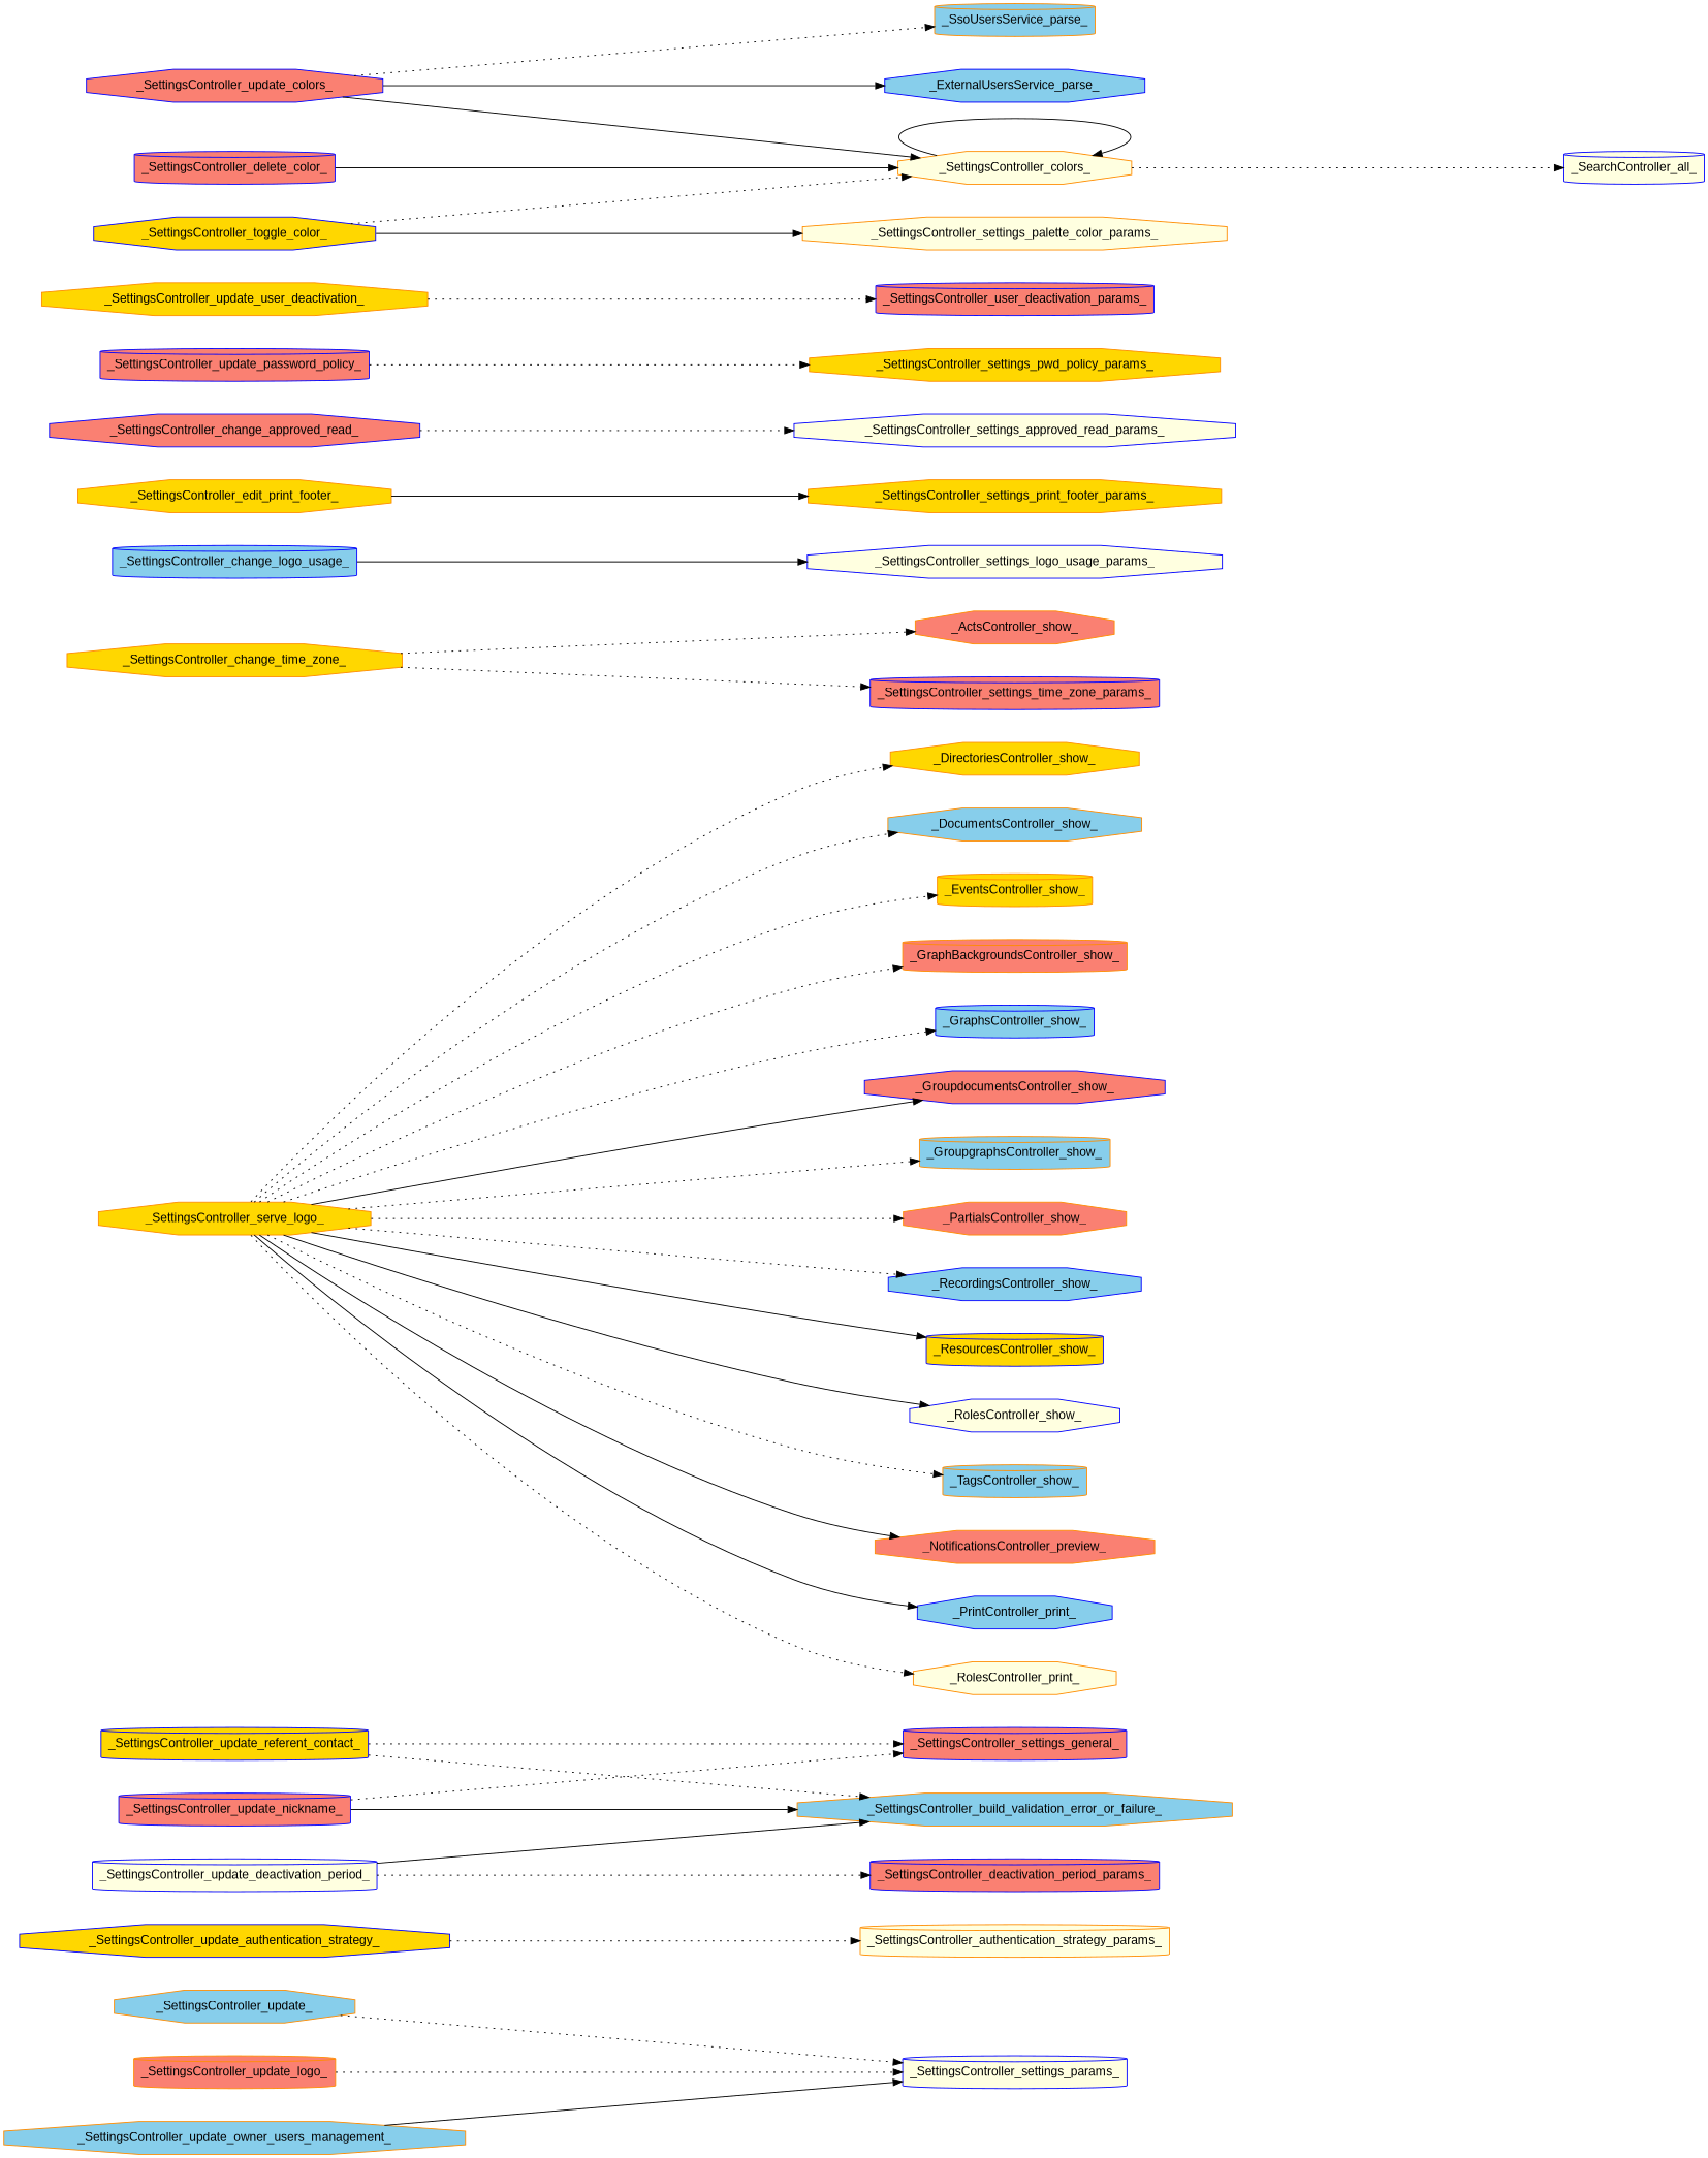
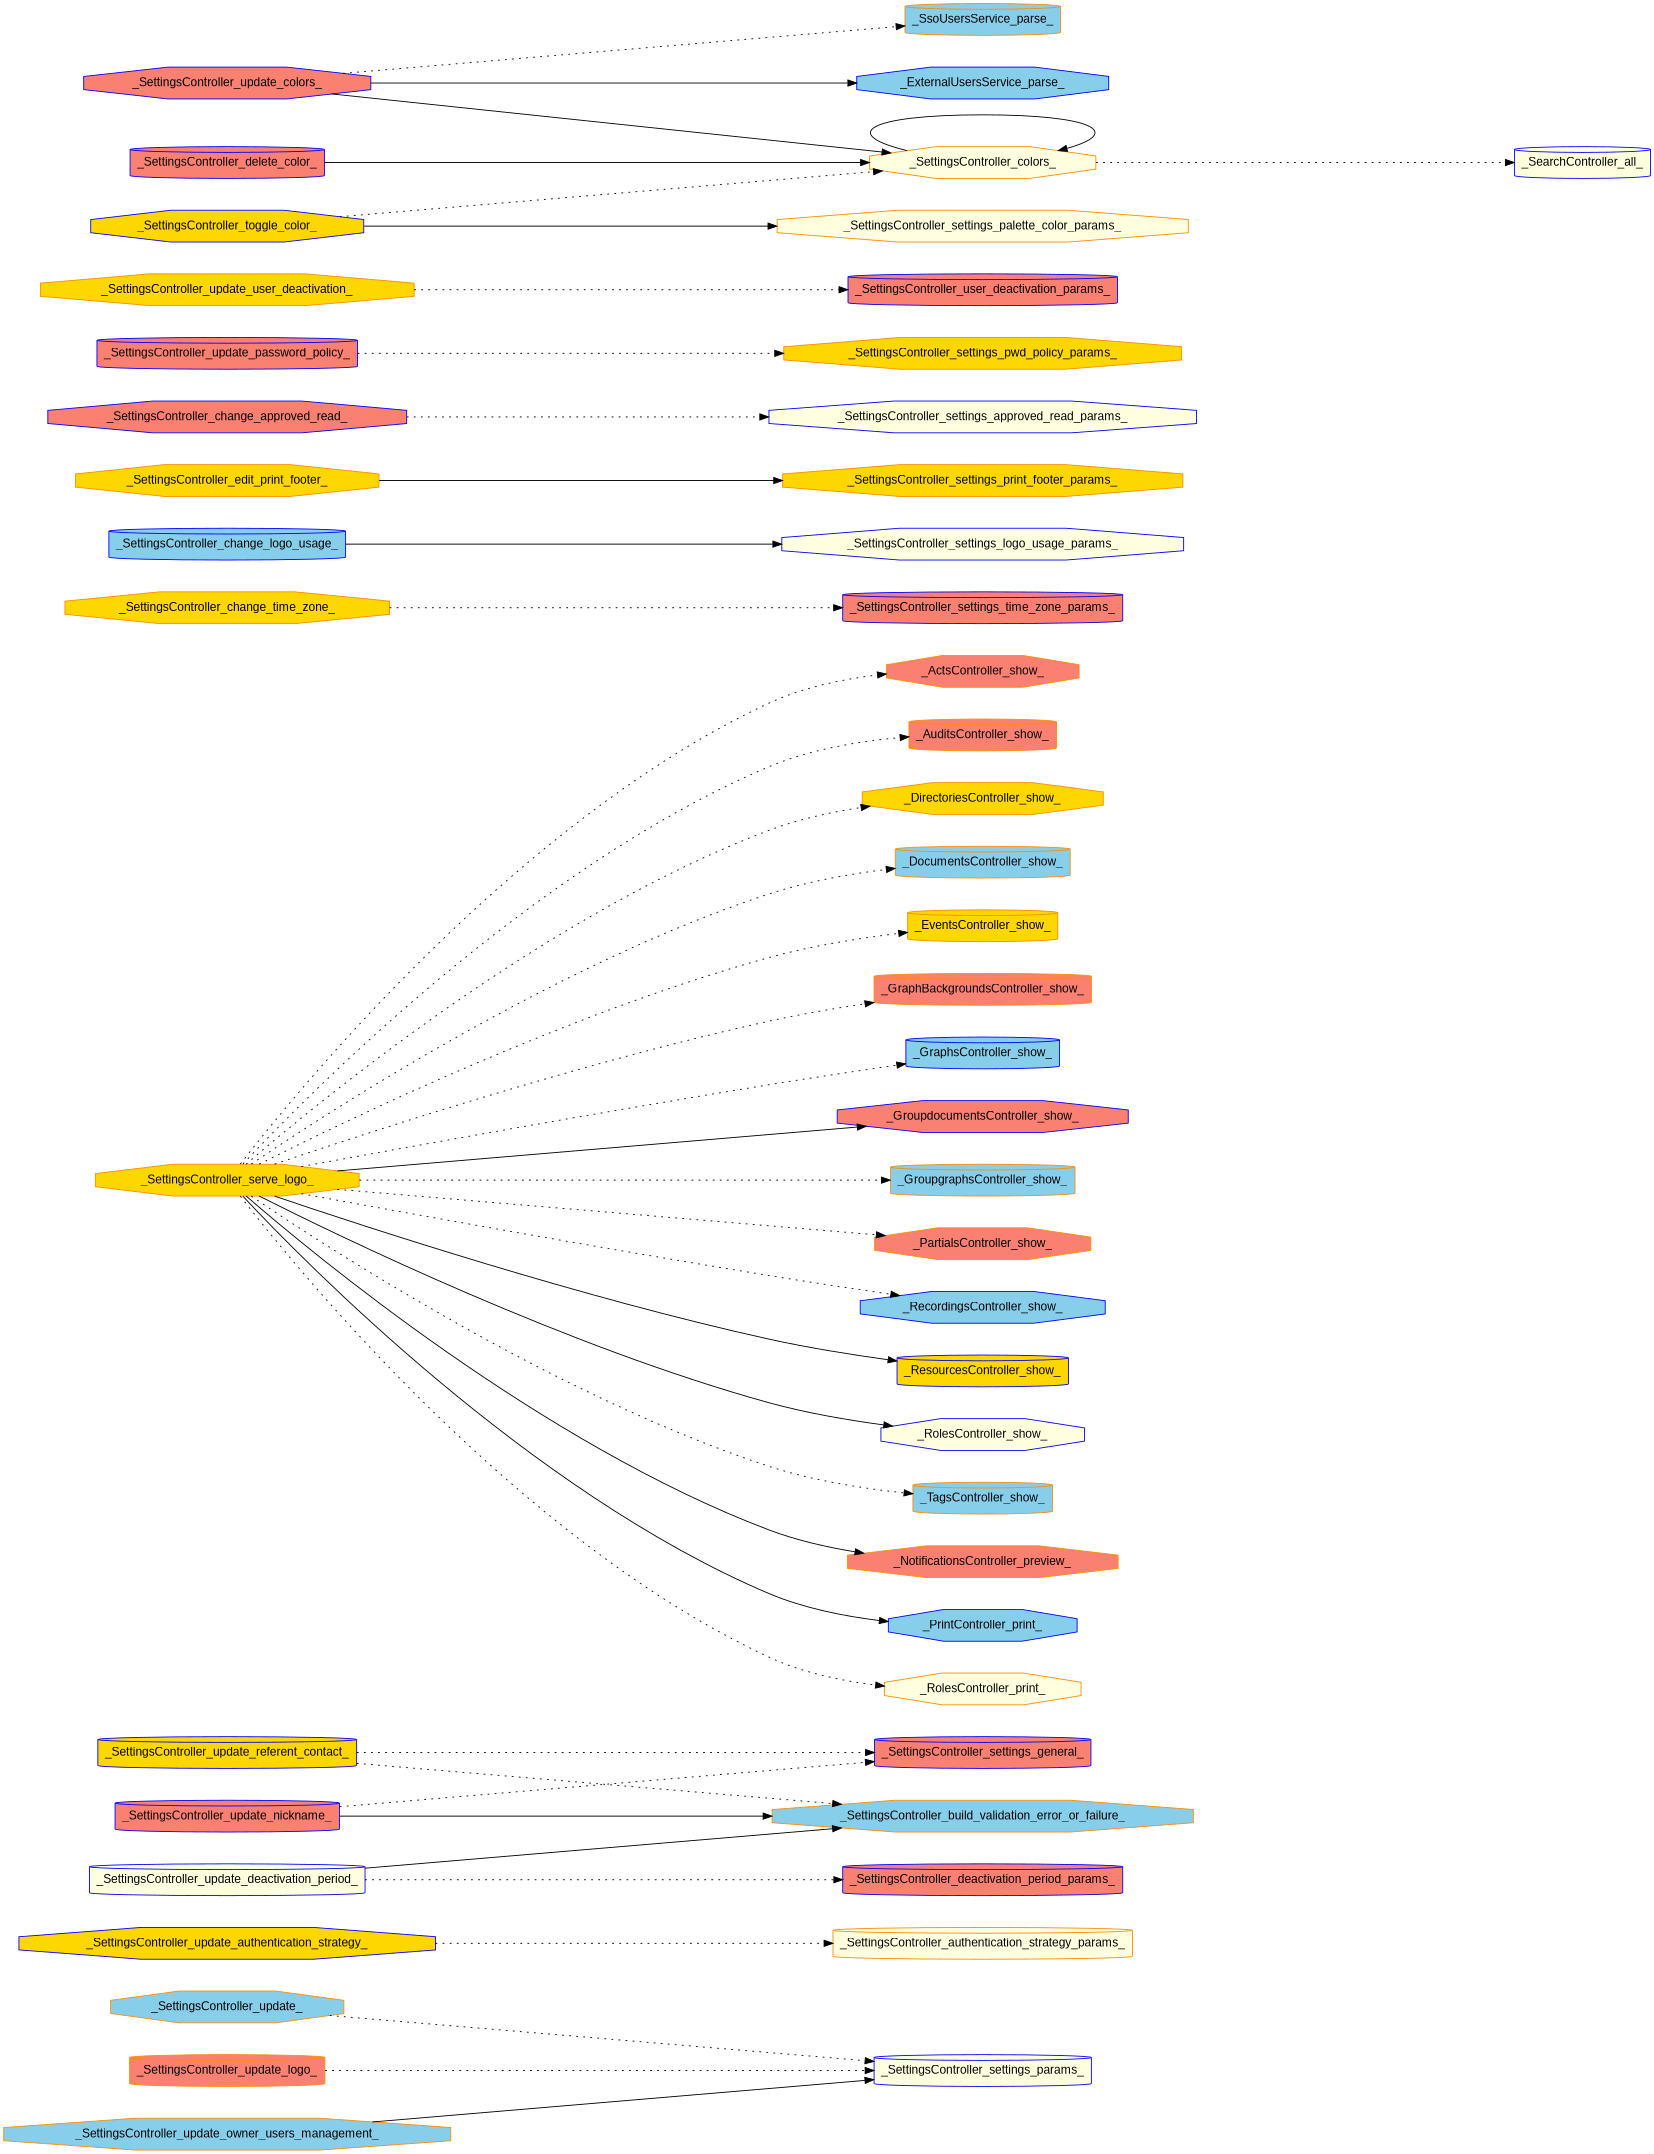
  digraph {
    nodesep=0.5
    rankdir=LR
    ranksep=5
    node [color=darkorange fillcolor=salmon fontname=Arial shape=octagon style=filled]
    edge [fontname=Arial style=dotted]
    _SettingsController_update_ [fillcolor=skyblue]
    _SettingsController_settings_params_ [color=blue fillcolor=lightyellow shape=cylinder]
    _SettingsController_update_authentication_strategy_ [color=blue fillcolor=gold]
    _SettingsController_authentication_strategy_params_ [fillcolor=lightyellow shape=cylinder]
    _SettingsController_update_logo_ [shape=cylinder]
    _SettingsController_update_nickname_ [color=blue shape=cylinder]
    _SettingsController_settings_general_ [color=blue shape=cylinder]
    _SettingsController_build_validation_error_or_failure_ [fillcolor=skyblue]
    _SettingsController_update_referent_contact_ [color=blue fillcolor=gold shape=cylinder]
    _SettingsController_serve_logo_ [fillcolor=gold]
    _ActsController_show_
+   _AuditsController_show_ [shape=cylinder]
    _DirectoriesController_show_ [fillcolor=gold]
-   _DocumentsController_show_ [fillcolor=skyblue]
+   _DocumentsController_show_ [fillcolor=skyblue shape=cylinder]
    _EventsController_show_ [fillcolor=gold shape=cylinder]
    _GraphBackgroundsController_show_ [shape=cylinder]
    _GraphsController_show_ [color=blue fillcolor=skyblue shape=cylinder]
    _GroupdocumentsController_show_ [color=blue]
    _GroupgraphsController_show_ [fillcolor=skyblue shape=cylinder]
    _PartialsController_show_
    _RecordingsController_show_ [color=blue fillcolor=skyblue]
    _ResourcesController_show_ [color=blue fillcolor=gold shape=cylinder]
    _RolesController_show_ [color=blue fillcolor=lightyellow]
    _TagsController_show_ [fillcolor=skyblue shape=cylinder]
    _NotificationsController_preview_
    _PrintController_print_ [color=blue fillcolor=skyblue]
    _RolesController_print_ [fillcolor=lightyellow]
    _SettingsController_change_time_zone_ [fillcolor=gold]
    _SettingsController_settings_time_zone_params_ [color=blue shape=cylinder]
    _SettingsController_change_logo_usage_ [color=blue fillcolor=skyblue shape=cylinder]
    _SettingsController_settings_logo_usage_params_ [color=blue fillcolor=lightyellow]
    _SettingsController_edit_print_footer_ [fillcolor=gold]
    _SettingsController_settings_print_footer_params_ [fillcolor=gold]
    _SettingsController_change_approved_read_ [color=blue]
    _SettingsController_settings_approved_read_params_ [color=blue fillcolor=lightyellow]
    _SettingsController_update_owner_users_management_ [fillcolor=skyblue]
    _SettingsController_update_password_policy_ [color=blue shape=cylinder]
    _SettingsController_settings_pwd_policy_params_ [fillcolor=gold]
    _SettingsController_update_user_deactivation_ [fillcolor=gold]
    _SettingsController_user_deactivation_params_ [color=blue shape=cylinder]
    _SettingsController_update_deactivation_period_ [color=blue fillcolor=lightyellow shape=cylinder]
    _SettingsController_deactivation_period_params_ [color=blue shape=cylinder]
    _SettingsController_update_colors_ [color=blue]
    _SettingsController_colors_ [fillcolor=lightyellow]
    _ExternalUsersService_parse_ [color=blue fillcolor=skyblue]
    _SsoUsersService_parse_ [fillcolor=skyblue shape=cylinder]
    _SearchController_all_ [color=blue fillcolor=lightyellow shape=cylinder]
    _SettingsController_toggle_color_ [color=blue fillcolor=gold]
    _SettingsController_settings_palette_color_params_ [fillcolor=lightyellow]
    _SettingsController_delete_color_ [color=blue shape=cylinder]
    _SettingsController_update_ -> _SettingsController_settings_params_
    _SettingsController_update_authentication_strategy_ -> _SettingsController_authentication_strategy_params_
    _SettingsController_update_logo_ -> _SettingsController_settings_params_
    _SettingsController_update_nickname_ -> _SettingsController_settings_general_
    _SettingsController_update_nickname_ -> _SettingsController_build_validation_error_or_failure_ [style=solid]
    _SettingsController_update_referent_contact_ -> _SettingsController_settings_general_
    _SettingsController_update_referent_contact_ -> _SettingsController_build_validation_error_or_failure_
-   _SettingsController_change_time_zone_ -> _ActsController_show_
+   _SettingsController_serve_logo_ -> _ActsController_show_
+   _SettingsController_serve_logo_ -> _AuditsController_show_
    _SettingsController_serve_logo_ -> _DirectoriesController_show_
    _SettingsController_serve_logo_ -> _DocumentsController_show_
    _SettingsController_serve_logo_ -> _EventsController_show_
    _SettingsController_serve_logo_ -> _GraphBackgroundsController_show_
    _SettingsController_serve_logo_ -> _GraphsController_show_
    _SettingsController_serve_logo_ -> _GroupdocumentsController_show_ [style=solid]
    _SettingsController_serve_logo_ -> _GroupgraphsController_show_
    _SettingsController_serve_logo_ -> _PartialsController_show_
    _SettingsController_serve_logo_ -> _RecordingsController_show_
    _SettingsController_serve_logo_ -> _ResourcesController_show_ [style=solid]
    _SettingsController_serve_logo_ -> _RolesController_show_ [style=solid]
    _SettingsController_serve_logo_ -> _TagsController_show_
    _SettingsController_serve_logo_ -> _NotificationsController_preview_ [style=solid]
    _SettingsController_serve_logo_ -> _PrintController_print_ [style=solid]
    _SettingsController_serve_logo_ -> _RolesController_print_
    _SettingsController_change_time_zone_ -> _SettingsController_settings_time_zone_params_
    _SettingsController_change_logo_usage_ -> _SettingsController_settings_logo_usage_params_ [style=solid]
    _SettingsController_edit_print_footer_ -> _SettingsController_settings_print_footer_params_ [style=solid]
    _SettingsController_change_approved_read_ -> _SettingsController_settings_approved_read_params_
    _SettingsController_update_owner_users_management_ -> _SettingsController_settings_params_ [style=solid]
    _SettingsController_update_password_policy_ -> _SettingsController_settings_pwd_policy_params_
    _SettingsController_update_user_deactivation_ -> _SettingsController_user_deactivation_params_
    _SettingsController_update_deactivation_period_ -> _SettingsController_build_validation_error_or_failure_ [style=solid]
    _SettingsController_update_deactivation_period_ -> _SettingsController_deactivation_period_params_
    _SettingsController_update_colors_ -> _SettingsController_colors_ [style=solid]
    _SettingsController_update_colors_ -> _ExternalUsersService_parse_ [style=solid]
    _SettingsController_update_colors_ -> _SsoUsersService_parse_
    _SettingsController_colors_ -> _SettingsController_colors_ [style=solid]
    _SettingsController_colors_ -> _SearchController_all_
    _SettingsController_toggle_color_ -> _SettingsController_colors_
    _SettingsController_toggle_color_ -> _SettingsController_settings_palette_color_params_ [style=solid]
    _SettingsController_delete_color_ -> _SettingsController_colors_ [style=solid]
  }
